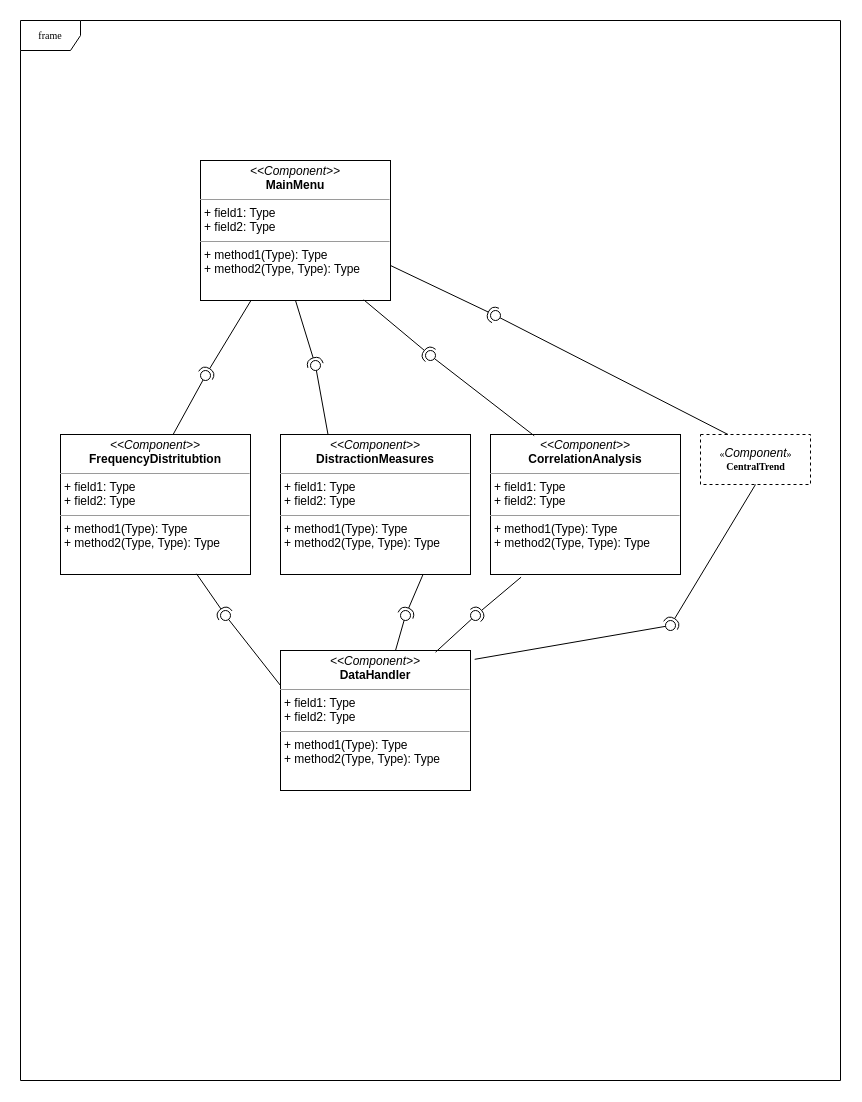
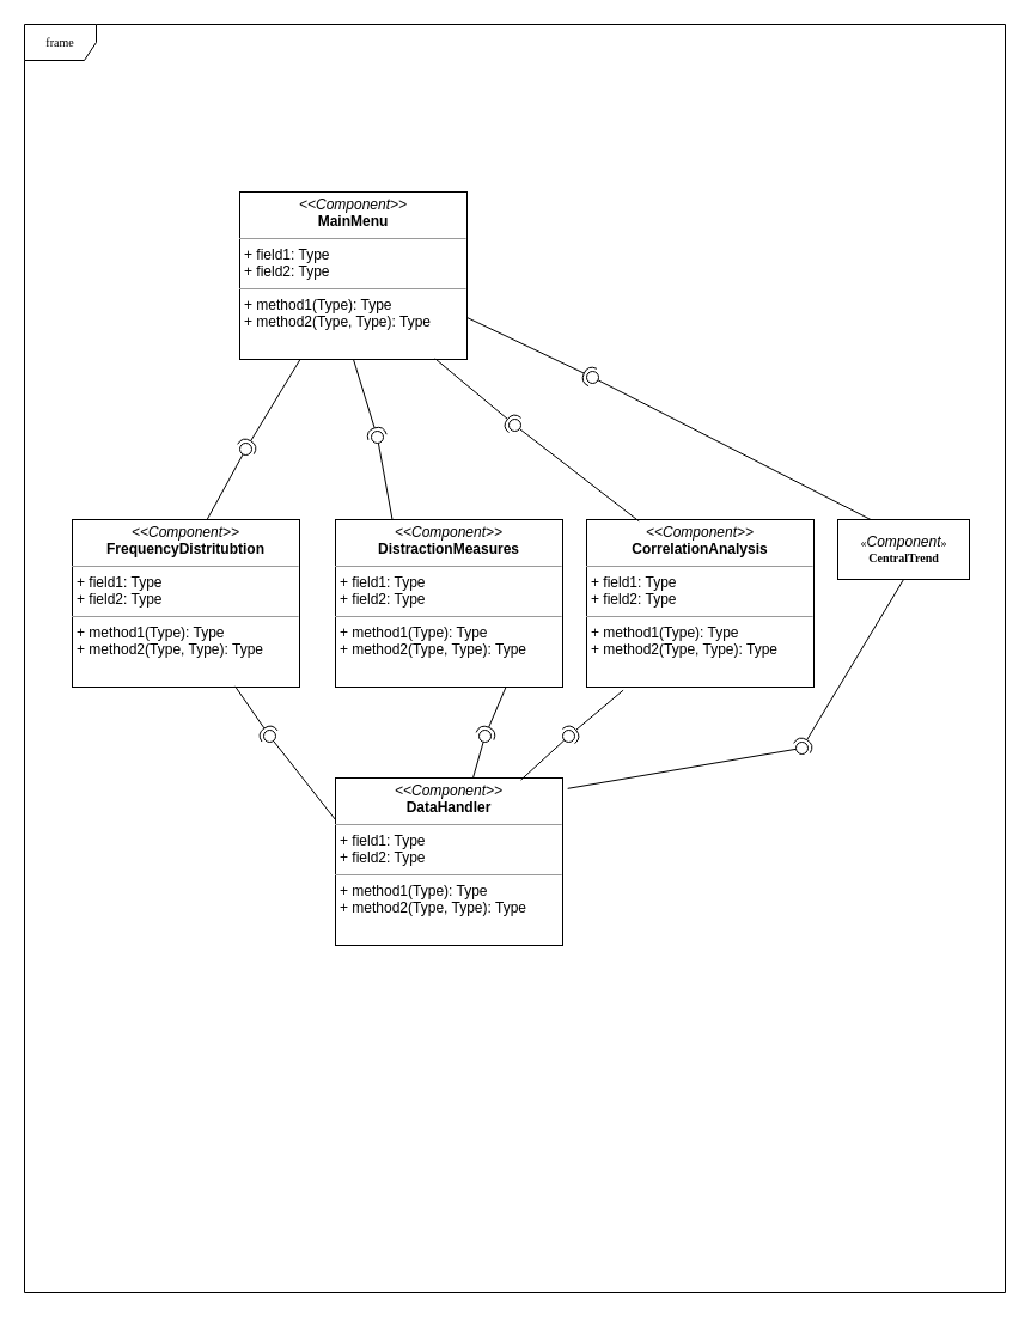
  <mxCell id="0" />
  <mxCell id="1" parent="0" />
  <mxCell id="2" value="frame" style="shape=umlFrame;whiteSpace=wrap;html=1;rounded=0;shadow=0;comic=0;labelBackgroundColor=none;strokeWidth=1;fontFamily=Verdana;fontSize=10;align=center;" parent="1" vertex="1"><mxGeometry x="20" y="20" width="820" height="1060" as="geometry" /></mxCell>
  <mxCell id="3" value="&lt;p style=&quot;margin: 0px ; margin-top: 4px ; text-align: center&quot;&gt;&lt;i&gt;&amp;lt;&amp;lt;Component&amp;gt;&amp;gt;&lt;/i&gt;&lt;br&gt;&lt;b&gt;CorrelationAnalysis&lt;/b&gt;&lt;/p&gt;&lt;hr size=&quot;1&quot;&gt;&lt;p style=&quot;margin: 0px ; margin-left: 4px&quot;&gt;+ field1: Type&lt;br&gt;+ field2: Type&lt;/p&gt;&lt;hr size=&quot;1&quot;&gt;&lt;p style=&quot;margin: 0px ; margin-left: 4px&quot;&gt;+ method1(Type): Type&lt;br&gt;+ method2(Type, Type): Type&lt;/p&gt;" style="verticalAlign=top;align=left;overflow=fill;fontSize=12;fontFamily=Helvetica;html=1;rounded=0;shadow=0;comic=0;labelBackgroundColor=none;strokeWidth=1" parent="1" vertex="1"><mxGeometry x="490" y="434" width="190" height="140" as="geometry" /></mxCell>
  <mxCell id="4" value="&lt;p style=&quot;margin: 0px ; margin-top: 4px ; text-align: center&quot;&gt;&lt;i&gt;&amp;lt;&amp;lt;&lt;/i&gt;&lt;i&gt;Component&lt;/i&gt;&lt;i&gt;&amp;gt;&amp;gt;&lt;/i&gt;&lt;br&gt;&lt;b&gt;DistractionMeasures&lt;/b&gt;&lt;/p&gt;&lt;hr size=&quot;1&quot;&gt;&lt;p style=&quot;margin: 0px ; margin-left: 4px&quot;&gt;+ field1: Type&lt;br&gt;+ field2: Type&lt;/p&gt;&lt;hr size=&quot;1&quot;&gt;&lt;p style=&quot;margin: 0px ; margin-left: 4px&quot;&gt;+ method1(Type): Type&lt;br&gt;+ method2(Type, Type): Type&lt;/p&gt;" style="verticalAlign=top;align=left;overflow=fill;fontSize=12;fontFamily=Helvetica;html=1;rounded=0;shadow=0;comic=0;labelBackgroundColor=none;strokeWidth=1" parent="1" vertex="1"><mxGeometry x="280" y="434" width="190" height="140" as="geometry" /></mxCell>
- <mxCell id="5" value="«&lt;i style=&quot;font-family: &amp;#34;helvetica&amp;#34; ; font-size: 12px&quot;&gt;Component&lt;/i&gt;»&lt;br&gt;&lt;b&gt;CentralTrend&lt;/b&gt;" style="html=1;rounded=0;shadow=0;comic=0;labelBackgroundColor=none;strokeWidth=1;fontFamily=Verdana;fontSize=10;align=center;dashed=1;" parent="1" vertex="1"><mxGeometry x="700" y="434" width="110" height="50" as="geometry" /></mxCell>
+ <mxCell id="5" value="«&lt;i style=&quot;font-family: &amp;#34;helvetica&amp;#34; ; font-size: 12px&quot;&gt;Component&lt;/i&gt;»&lt;br&gt;&lt;b&gt;CentralTrend&lt;/b&gt;" style="html=1;rounded=0;shadow=0;comic=0;labelBackgroundColor=none;strokeWidth=1;fontFamily=Verdana;fontSize=10;align=center;" parent="1" vertex="1"><mxGeometry x="700" y="434" width="110" height="50" as="geometry" /></mxCell>
  <mxCell id="6" value="&lt;p style=&quot;margin: 0px ; margin-top: 4px ; text-align: center&quot;&gt;&lt;i&gt;&amp;lt;&amp;lt;Component&amp;gt;&amp;gt;&lt;/i&gt;&lt;br&gt;&lt;b&gt;MainMenu&lt;/b&gt;&lt;/p&gt;&lt;hr size=&quot;1&quot;&gt;&lt;p style=&quot;margin: 0px ; margin-left: 4px&quot;&gt;+ field1: Type&lt;br&gt;+ field2: Type&lt;/p&gt;&lt;hr size=&quot;1&quot;&gt;&lt;p style=&quot;margin: 0px ; margin-left: 4px&quot;&gt;+ method1(Type): Type&lt;br&gt;+ method2(Type, Type): Type&lt;/p&gt;" style="verticalAlign=top;align=left;overflow=fill;fontSize=12;fontFamily=Helvetica;html=1;rounded=0;shadow=0;comic=0;labelBackgroundColor=none;strokeWidth=1" parent="1" vertex="1"><mxGeometry x="200" y="160" width="190" height="140" as="geometry" /></mxCell>
  <mxCell id="7" value="&lt;p style=&quot;margin: 0px ; margin-top: 4px ; text-align: center&quot;&gt;&lt;i&gt;&amp;lt;&amp;lt;Component&amp;gt;&amp;gt;&lt;/i&gt;&lt;br&gt;&lt;b&gt;DataHandler&lt;/b&gt;&lt;/p&gt;&lt;hr size=&quot;1&quot;&gt;&lt;p style=&quot;margin: 0px ; margin-left: 4px&quot;&gt;+ field1: Type&lt;br&gt;+ field2: Type&lt;/p&gt;&lt;hr size=&quot;1&quot;&gt;&lt;p style=&quot;margin: 0px ; margin-left: 4px&quot;&gt;+ method1(Type): Type&lt;br&gt;+ method2(Type, Type): Type&lt;/p&gt;" style="verticalAlign=top;align=left;overflow=fill;fontSize=12;fontFamily=Helvetica;html=1;rounded=0;shadow=0;comic=0;labelBackgroundColor=none;strokeWidth=1" parent="1" vertex="1"><mxGeometry x="280" y="650" width="190" height="140" as="geometry" /></mxCell>
  <mxCell id="8" value="&lt;p style=&quot;margin: 0px ; margin-top: 4px ; text-align: center&quot;&gt;&lt;i&gt;&amp;lt;&amp;lt;Component&amp;gt;&amp;gt;&lt;/i&gt;&lt;br&gt;&lt;b&gt;FrequencyDistritubtion&lt;/b&gt;&lt;/p&gt;&lt;hr size=&quot;1&quot;&gt;&lt;p style=&quot;margin: 0px ; margin-left: 4px&quot;&gt;+ field1: Type&lt;br&gt;+ field2: Type&lt;/p&gt;&lt;hr size=&quot;1&quot;&gt;&lt;p style=&quot;margin: 0px ; margin-left: 4px&quot;&gt;+ method1(Type): Type&lt;br&gt;+ method2(Type, Type): Type&lt;/p&gt;" style="verticalAlign=top;align=left;overflow=fill;fontSize=12;fontFamily=Helvetica;html=1;rounded=0;shadow=0;comic=0;labelBackgroundColor=none;strokeWidth=1" parent="1" vertex="1"><mxGeometry x="60" y="434" width="190" height="140" as="geometry" /></mxCell>
  <mxCell id="9" value="" style="rounded=0;orthogonalLoop=1;jettySize=auto;html=1;endArrow=none;endFill=0;sketch=0;sourcePerimeterSpacing=0;targetPerimeterSpacing=0;exitX=0.25;exitY=0;exitDx=0;exitDy=0;" edge="1" target="11" parent="1" source="4"><mxGeometry relative="1" as="geometry"><mxPoint x="440" y="365" as="sourcePoint" /></mxGeometry></mxCell>
  <mxCell id="10" value="" style="rounded=0;orthogonalLoop=1;jettySize=auto;html=1;endArrow=halfCircle;endFill=0;entryX=0.5;entryY=0.5;endSize=6;strokeWidth=1;sketch=0;exitX=0.5;exitY=1;exitDx=0;exitDy=0;" edge="1" target="11" parent="1" source="6"><mxGeometry relative="1" as="geometry"><mxPoint x="480" y="365" as="sourcePoint" /></mxGeometry></mxCell>
  <mxCell id="11" value="" style="ellipse;whiteSpace=wrap;html=1;align=center;aspect=fixed;resizable=0;points=[];outlineConnect=0;sketch=0;" vertex="1" parent="1"><mxGeometry x="310" y="360" width="10" height="10" as="geometry" /></mxCell>
  <mxCell id="12" value="" style="rounded=0;orthogonalLoop=1;jettySize=auto;html=1;endArrow=none;endFill=0;sketch=0;sourcePerimeterSpacing=0;targetPerimeterSpacing=0;exitX=0.23;exitY=0.009;exitDx=0;exitDy=0;exitPerimeter=0;" edge="1" target="14" parent="1" source="3"><mxGeometry relative="1" as="geometry"><mxPoint x="320" y="395" as="sourcePoint" /></mxGeometry></mxCell>
  <mxCell id="13" value="" style="rounded=0;orthogonalLoop=1;jettySize=auto;html=1;endArrow=halfCircle;endFill=0;entryX=0.5;entryY=0.5;endSize=6;strokeWidth=1;sketch=0;exitX=0.859;exitY=0.995;exitDx=0;exitDy=0;exitPerimeter=0;" edge="1" target="14" parent="1" source="6"><mxGeometry relative="1" as="geometry"><mxPoint x="360" y="395" as="sourcePoint" /></mxGeometry></mxCell>
  <mxCell id="14" value="" style="ellipse;whiteSpace=wrap;html=1;align=center;aspect=fixed;resizable=0;points=[];outlineConnect=0;sketch=0;" vertex="1" parent="1"><mxGeometry x="425" y="350" width="10" height="10" as="geometry" /></mxCell>
  <mxCell id="15" value="" style="rounded=0;orthogonalLoop=1;jettySize=auto;html=1;endArrow=none;endFill=0;sketch=0;sourcePerimeterSpacing=0;targetPerimeterSpacing=0;exitX=0.592;exitY=0.002;exitDx=0;exitDy=0;exitPerimeter=0;" edge="1" target="17" parent="1" source="8"><mxGeometry relative="1" as="geometry"><mxPoint x="330" y="395" as="sourcePoint" /></mxGeometry></mxCell>
  <mxCell id="16" value="" style="rounded=0;orthogonalLoop=1;jettySize=auto;html=1;endArrow=halfCircle;endFill=0;entryX=0.5;entryY=0.5;endSize=6;strokeWidth=1;sketch=0;exitX=0.266;exitY=0.999;exitDx=0;exitDy=0;exitPerimeter=0;" edge="1" target="17" parent="1" source="6"><mxGeometry relative="1" as="geometry"><mxPoint x="370" y="395" as="sourcePoint" /></mxGeometry></mxCell>
  <mxCell id="17" value="" style="ellipse;whiteSpace=wrap;html=1;align=center;aspect=fixed;resizable=0;points=[];outlineConnect=0;sketch=0;" vertex="1" parent="1"><mxGeometry x="200" y="370" width="10" height="10" as="geometry" /></mxCell>
  <mxCell id="18" value="" style="rounded=0;orthogonalLoop=1;jettySize=auto;html=1;endArrow=none;endFill=0;sketch=0;sourcePerimeterSpacing=0;targetPerimeterSpacing=0;exitX=0.25;exitY=0;exitDx=0;exitDy=0;" edge="1" target="20" parent="1" source="5"><mxGeometry relative="1" as="geometry"><mxPoint x="460" y="325" as="sourcePoint" /></mxGeometry></mxCell>
  <mxCell id="19" value="" style="rounded=0;orthogonalLoop=1;jettySize=auto;html=1;endArrow=halfCircle;endFill=0;entryX=0.5;entryY=0.5;endSize=6;strokeWidth=1;sketch=0;exitX=1;exitY=0.75;exitDx=0;exitDy=0;" edge="1" target="20" parent="1" source="6"><mxGeometry relative="1" as="geometry"><mxPoint x="500" y="325" as="sourcePoint" /></mxGeometry></mxCell>
  <mxCell id="20" value="" style="ellipse;whiteSpace=wrap;html=1;align=center;aspect=fixed;resizable=0;points=[];outlineConnect=0;sketch=0;" vertex="1" parent="1"><mxGeometry x="490" y="310" width="10" height="10" as="geometry" /></mxCell>
  <mxCell id="21" value="" style="rounded=0;orthogonalLoop=1;jettySize=auto;html=1;endArrow=none;endFill=0;sketch=0;sourcePerimeterSpacing=0;targetPerimeterSpacing=0;" edge="1" target="23" parent="1" source="7"><mxGeometry relative="1" as="geometry"><mxPoint x="440" y="605" as="sourcePoint" /></mxGeometry></mxCell>
  <mxCell id="22" value="" style="rounded=0;orthogonalLoop=1;jettySize=auto;html=1;endArrow=halfCircle;endFill=0;entryX=0.5;entryY=0.5;endSize=6;strokeWidth=1;sketch=0;exitX=0.75;exitY=1;exitDx=0;exitDy=0;" edge="1" target="23" parent="1" source="4"><mxGeometry relative="1" as="geometry"><mxPoint x="480" y="605" as="sourcePoint" /></mxGeometry></mxCell>
  <mxCell id="23" value="" style="ellipse;whiteSpace=wrap;html=1;align=center;aspect=fixed;resizable=0;points=[];outlineConnect=0;sketch=0;" vertex="1" parent="1"><mxGeometry x="400" y="610" width="10" height="10" as="geometry" /></mxCell>
  <mxCell id="24" value="" style="rounded=0;orthogonalLoop=1;jettySize=auto;html=1;endArrow=none;endFill=0;sketch=0;sourcePerimeterSpacing=0;targetPerimeterSpacing=0;exitX=0.816;exitY=0.012;exitDx=0;exitDy=0;exitPerimeter=0;" edge="1" target="26" parent="1" source="7"><mxGeometry relative="1" as="geometry"><mxPoint x="440" y="605" as="sourcePoint" /></mxGeometry></mxCell>
  <mxCell id="25" value="" style="rounded=0;orthogonalLoop=1;jettySize=auto;html=1;endArrow=halfCircle;endFill=0;entryX=0.5;entryY=0.5;endSize=6;strokeWidth=1;sketch=0;exitX=0.161;exitY=1.019;exitDx=0;exitDy=0;exitPerimeter=0;" edge="1" target="26" parent="1" source="3"><mxGeometry relative="1" as="geometry"><mxPoint x="480" y="605" as="sourcePoint" /></mxGeometry></mxCell>
  <mxCell id="26" value="" style="ellipse;whiteSpace=wrap;html=1;align=center;aspect=fixed;resizable=0;points=[];outlineConnect=0;sketch=0;" vertex="1" parent="1"><mxGeometry x="470" y="610" width="10" height="10" as="geometry" /></mxCell>
  <mxCell id="27" value="" style="rounded=0;orthogonalLoop=1;jettySize=auto;html=1;endArrow=none;endFill=0;sketch=0;sourcePerimeterSpacing=0;targetPerimeterSpacing=0;exitX=0;exitY=0.25;exitDx=0;exitDy=0;" edge="1" target="29" parent="1" source="7"><mxGeometry relative="1" as="geometry"><mxPoint x="170" y="615" as="sourcePoint" /></mxGeometry></mxCell>
  <mxCell id="28" value="" style="rounded=0;orthogonalLoop=1;jettySize=auto;html=1;endArrow=halfCircle;endFill=0;entryX=0.5;entryY=0.5;endSize=6;strokeWidth=1;sketch=0;exitX=0.716;exitY=0.995;exitDx=0;exitDy=0;exitPerimeter=0;" edge="1" target="29" parent="1" source="8"><mxGeometry relative="1" as="geometry"><mxPoint x="210" y="615" as="sourcePoint" /></mxGeometry></mxCell>
  <mxCell id="29" value="" style="ellipse;whiteSpace=wrap;html=1;align=center;aspect=fixed;resizable=0;points=[];outlineConnect=0;sketch=0;" vertex="1" parent="1"><mxGeometry x="220" y="610" width="10" height="10" as="geometry" /></mxCell>
  <mxCell id="30" value="" style="rounded=0;orthogonalLoop=1;jettySize=auto;html=1;endArrow=none;endFill=0;sketch=0;sourcePerimeterSpacing=0;targetPerimeterSpacing=0;exitX=1.022;exitY=0.063;exitDx=0;exitDy=0;exitPerimeter=0;" edge="1" target="32" parent="1" source="7"><mxGeometry relative="1" as="geometry"><mxPoint x="650" y="625" as="sourcePoint" /></mxGeometry></mxCell>
  <mxCell id="31" value="" style="rounded=0;orthogonalLoop=1;jettySize=auto;html=1;endArrow=halfCircle;endFill=0;entryX=0.5;entryY=0.5;endSize=6;strokeWidth=1;sketch=0;exitX=0.5;exitY=1;exitDx=0;exitDy=0;" edge="1" target="32" parent="1" source="5"><mxGeometry relative="1" as="geometry"><mxPoint x="690" y="625" as="sourcePoint" /></mxGeometry></mxCell>
  <mxCell id="32" value="" style="ellipse;whiteSpace=wrap;html=1;align=center;aspect=fixed;resizable=0;points=[];outlineConnect=0;sketch=0;" vertex="1" parent="1"><mxGeometry x="665" y="620" width="10" height="10" as="geometry" /></mxCell>
